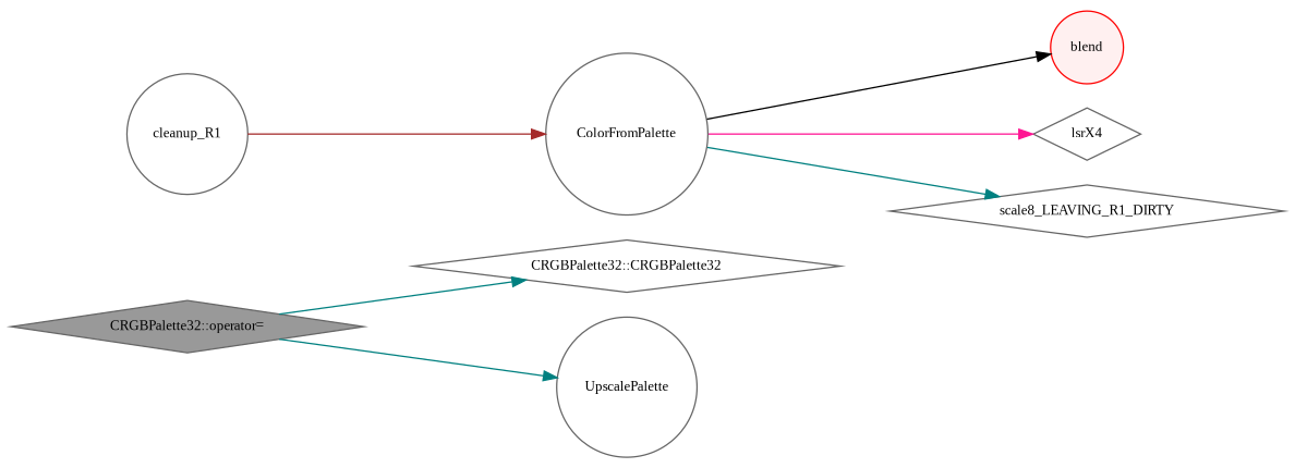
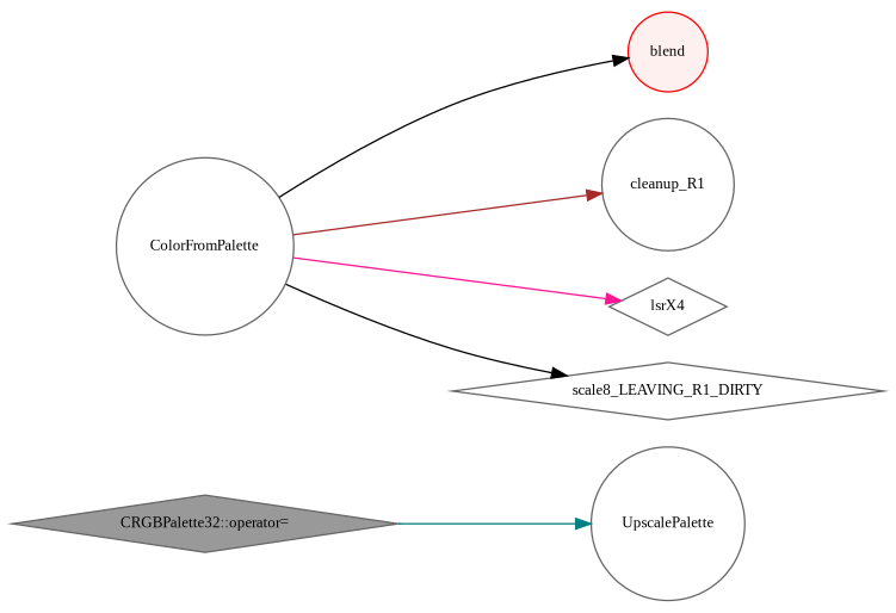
  digraph {
    fontname="Liberation Serif"
    rankdir=LR
    node [color=grey40 fillcolor=white fontname="Liberation Serif" fontsize=10 shape=diamond style=filled]
    edge [color=teal fontname="Liberation Serif" fontsize=10 labelfontname=Helvetica labelfontsize=10 style=solid]
    n1 [color=gray40 fillcolor=grey60 fontcolor=black height=0.2 label="CRGBPalette32::operator=" width=0.4]
-   n2 [height=0.2 label="CRGBPalette32::CRGBPalette32" width=0.4]
    n3 [height=0.2 label=UpscalePalette shape=circle width=0.4]
    n4 [height=0.2 label=ColorFromPalette shape=circle width=0.4]
    n5 [color=red fillcolor="#FFF0F0" height=0.2 label=blend shape=circle width=0.4]
    n6 [height=0.2 label=cleanup_R1 shape=circle width=0.4]
    n7 [height=0.2 label=lsrX4 width=0.4]
    n8 [height=0.2 label=scale8_LEAVING_R1_DIRTY width=0.4]
-   n1 -> n2
    n1 -> n3
    n4 -> n5 [color=black]
-   n6 -> n4 [color=brown]
+   n4 -> n6 [color=brown]
    n4 -> n7 [color=deeppink]
-   n4 -> n8
+   n4 -> n8 [color=black]
  }
